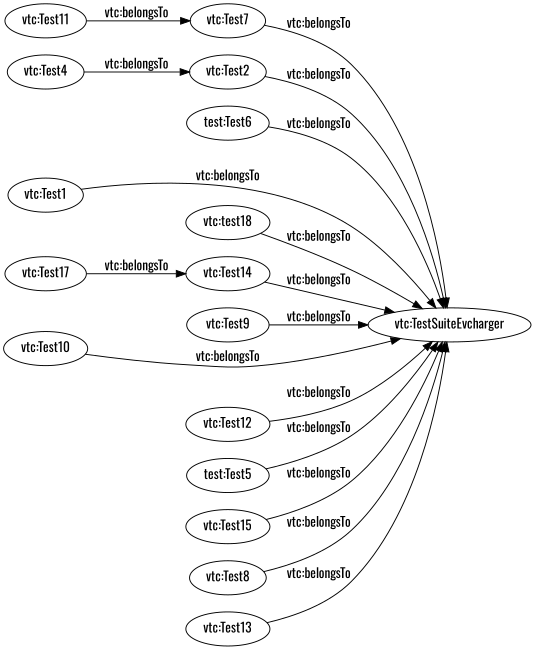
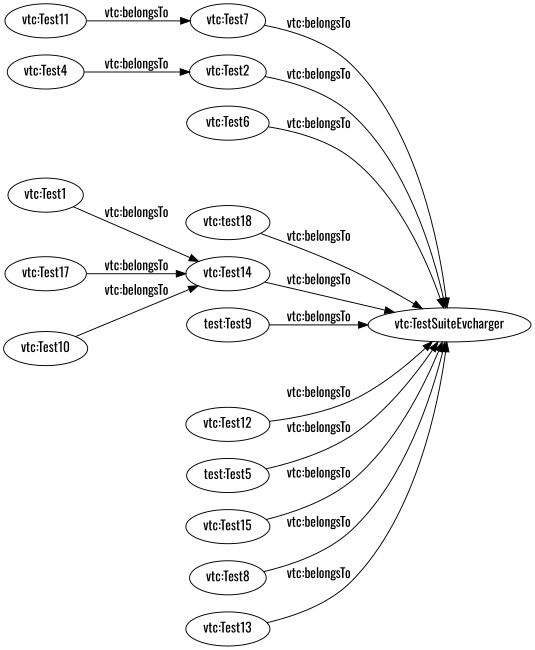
  digraph {
    fontname=Oswald
    rankdir=LR
    node [fontname=Oswald]
    edge [fontname=Oswald]
    "vtc:Test1"
    "vtc:TestSuiteEvcharger"
-   "vtc:Test6" [label="test:Test6"]
+   "vtc:Test6"
    "vtc:Test11"
    "vtc:Test7"
    "vtc:test18"
    "vtc:Test4"
    "vtc:Test2"
-   "vtc:Test9"
+   "vtc:Test9" [label="test:Test9"]
    "vtc:Test14"
    "vtc:Test12"
    "vtc:Test17"
    n13 [label="test:Test5"]
    "vtc:Test10"
    "vtc:Test15"
    "vtc:Test8"
    "vtc:Test13"
-   "vtc:Test1" -> "vtc:TestSuiteEvcharger" [label="vtc:belongsTo"]
+   "vtc:Test1" -> "vtc:Test14" [label="vtc:belongsTo"]
    "vtc:Test6" -> "vtc:TestSuiteEvcharger" [label="vtc:belongsTo"]
    "vtc:Test11" -> "vtc:Test7" [label="vtc:belongsTo"]
    "vtc:Test7" -> "vtc:TestSuiteEvcharger" [label="vtc:belongsTo"]
    "vtc:test18" -> "vtc:TestSuiteEvcharger" [label="vtc:belongsTo"]
    "vtc:Test4" -> "vtc:Test2" [label="vtc:belongsTo"]
    "vtc:Test2" -> "vtc:TestSuiteEvcharger" [label="vtc:belongsTo"]
    "vtc:Test9" -> "vtc:TestSuiteEvcharger" [label="vtc:belongsTo"]
    "vtc:Test14" -> "vtc:TestSuiteEvcharger" [label="vtc:belongsTo"]
    "vtc:Test12" -> "vtc:TestSuiteEvcharger" [label="vtc:belongsTo"]
    "vtc:Test17" -> "vtc:Test14" [label="vtc:belongsTo"]
    n13 -> "vtc:TestSuiteEvcharger" [label="vtc:belongsTo"]
-   "vtc:Test10" -> "vtc:TestSuiteEvcharger" [label="vtc:belongsTo"]
+   "vtc:Test10" -> "vtc:Test14" [label="vtc:belongsTo"]
    "vtc:Test15" -> "vtc:TestSuiteEvcharger" [label="vtc:belongsTo"]
    "vtc:Test8" -> "vtc:TestSuiteEvcharger" [label="vtc:belongsTo"]
    "vtc:Test13" -> "vtc:TestSuiteEvcharger" [label="vtc:belongsTo"]
  }
